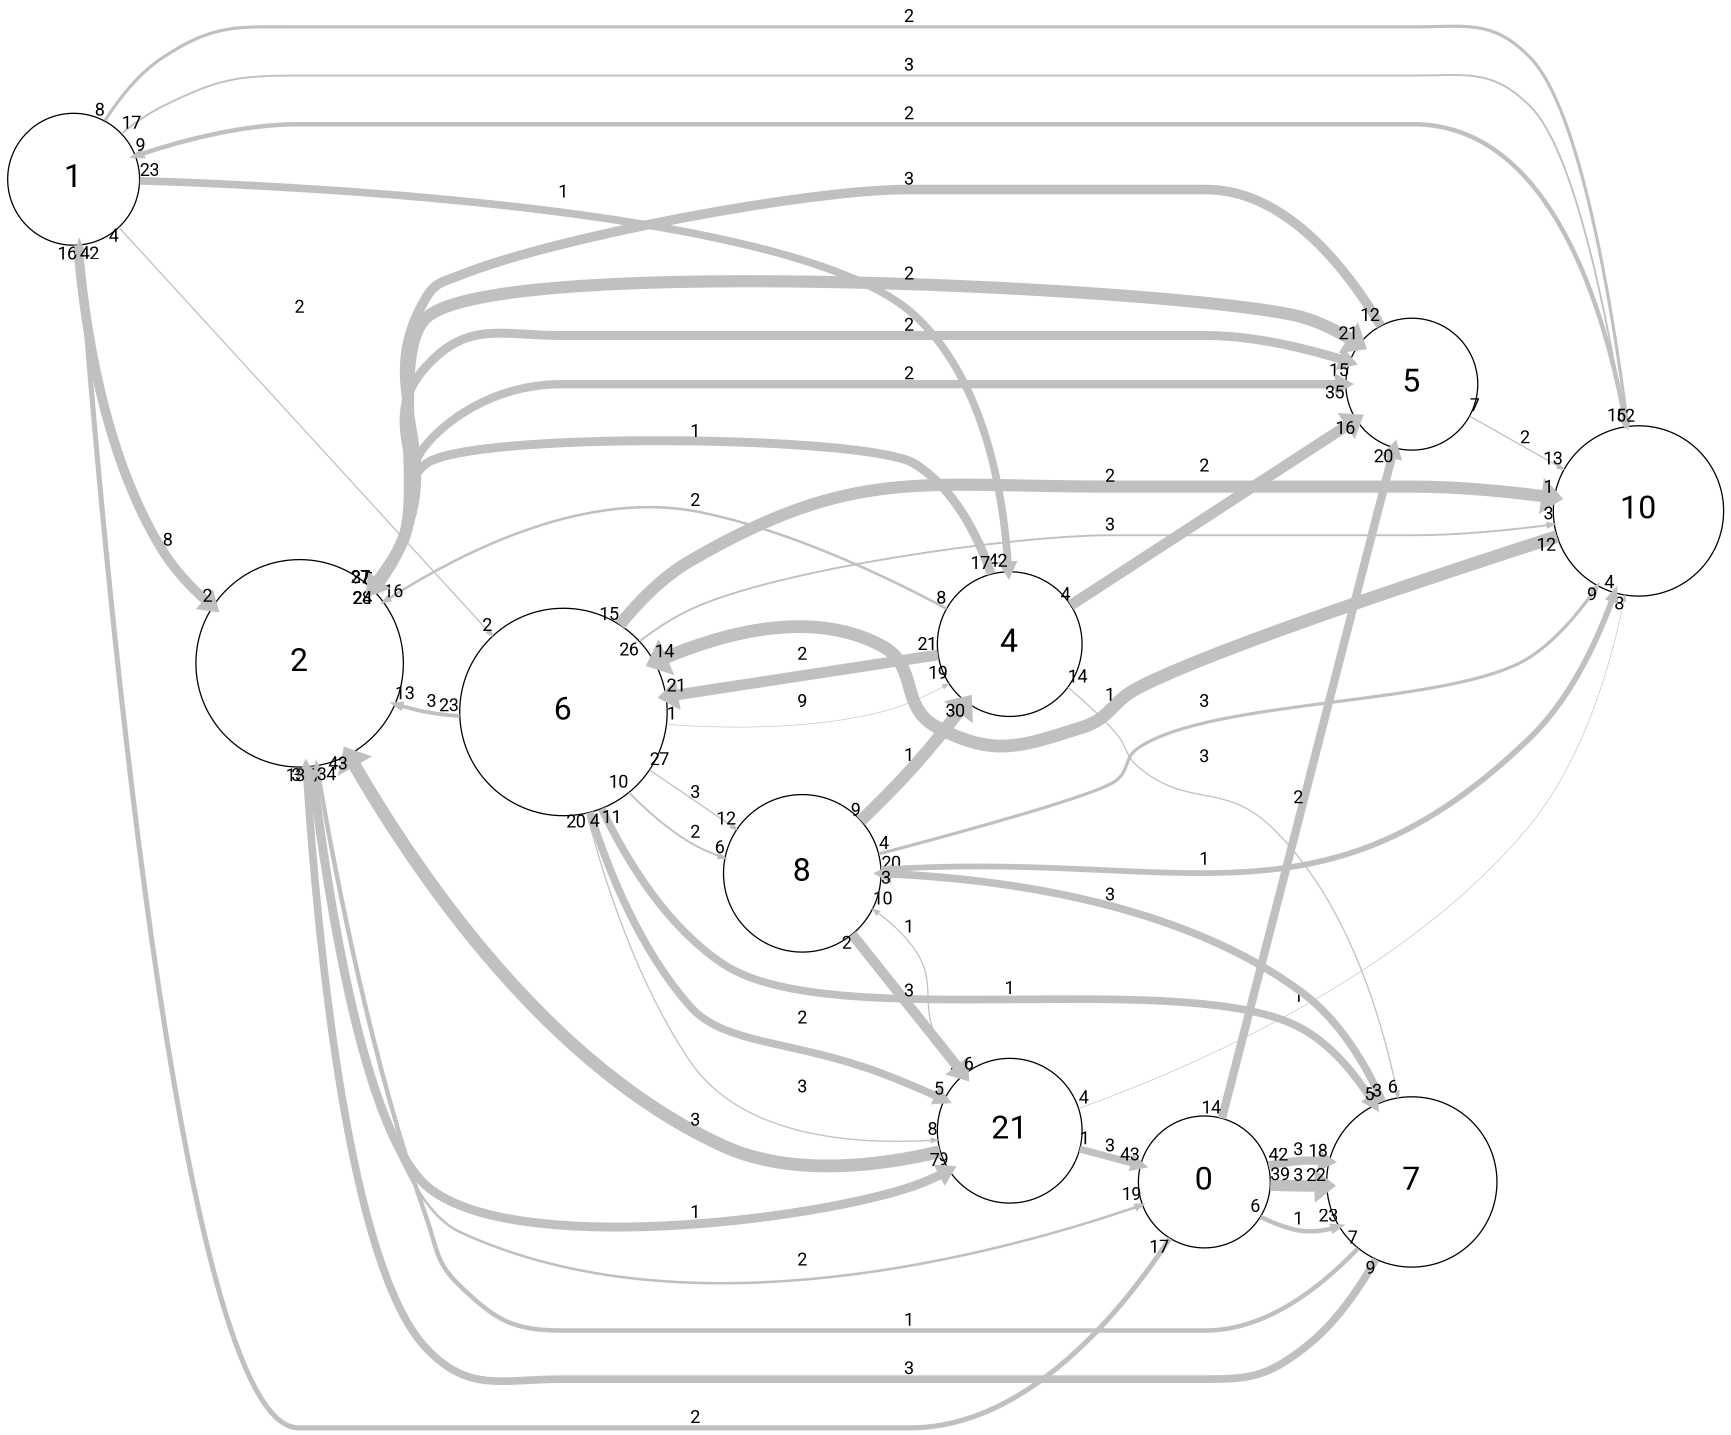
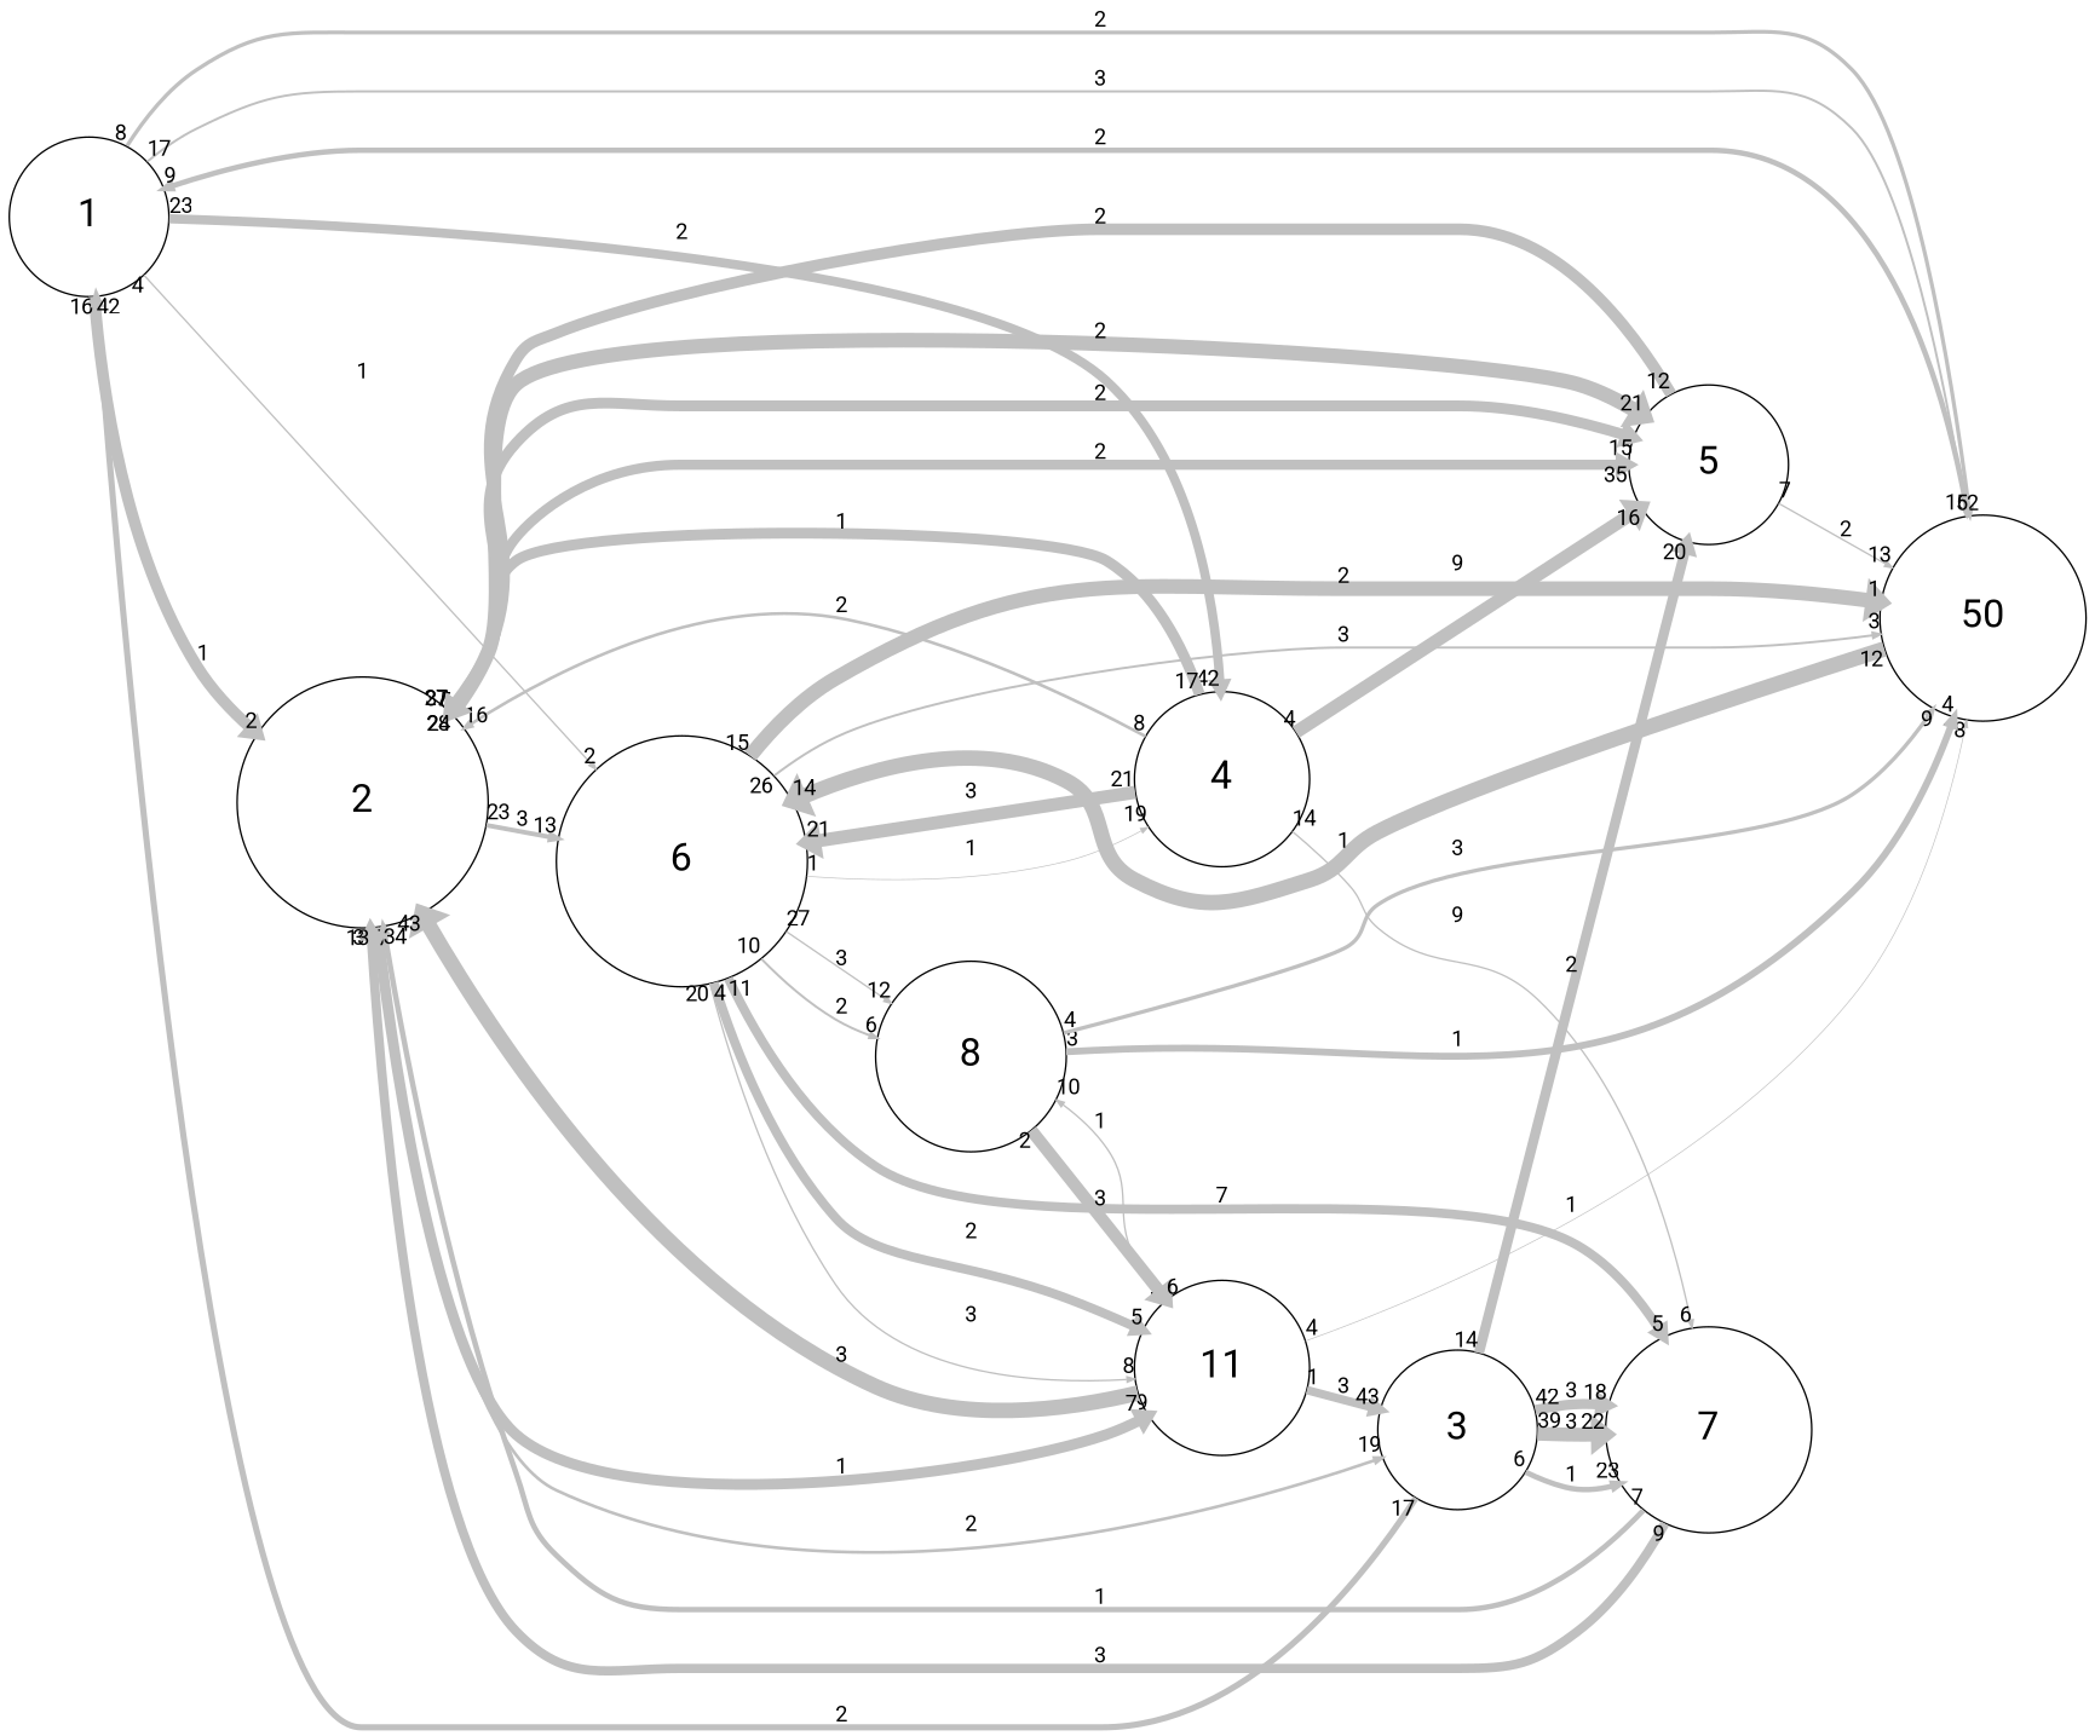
  digraph {
    fontname=Roboto
    rankdir=LR
    scale=1
    splines=spline
    node [fontname=Roboto fontsize=25 shape=circle]
    edge [arrowsize=0.5 capacity=2 color=grey fontname=Roboto from_pd=3 headlabel=2 penwidth=1.0 pt=19 splines=true taillabel=4 to_pd=1]
    n1 [height=1.4318 label=1 width=1.4318]
    n2 [height=2.25 label=2 width=2.25]
    n3 [height=1.5682 label=4 width=1.5682]
    n4 [height=2.25 label=6 width=2.25]
-   n5 [height=1.8409 label=10 width=1.8409]
-   n6 [height=1.4318 label=0 width=1.4318]
+   n5 [height=1.8409 label=50 width=1.8409]
+   n6 [height=1.4318 label=3 width=1.4318]
    n7 [height=1.4318 label=5 width=1.4318]
-   n8 [height=1.5682 label=21 width=1.5682]
+   n8 [height=1.5682 label=11 width=1.5682]
    n9 [height=1.8409 label=7 width=1.8409]
    n10 [height=1.7045 label=8 width=1.7045]
-   n1 -> n2 [capacity=1 from_pd=15 label=8 penwidth=7.5 pt=6 taillabel=16]
-   n1 -> n3 [from_pd=22 headlabel=42 label=1 penwidth=6.0 pt=9 taillabel=23 to_pd=41]
-   n1 -> n4 [label=2]
+   n1 -> n2 [capacity=1 from_pd=15 label=1 penwidth=7.5 pt=6 taillabel=16]
+   n1 -> n3 [from_pd=22 headlabel=42 label=2 penwidth=6.0 pt=9 taillabel=23 to_pd=41]
+   n1 -> n4 [label=1]
    n1 -> n5 [from_pd=7 headlabel=16 label=2 penwidth=2.5 pt=16 taillabel=8 to_pd=15]
    n1 -> n5 [capacity=3 from_pd=16 label=3 penwidth=1.5 pt=18 taillabel=17]
-   n4 -> n2 [capacity=3 from_pd=22 headlabel=13 label=3 penwidth=3.0 pt=15 taillabel=23 to_pd=12]
+   n2 -> n4 [capacity=3 from_pd=22 headlabel=13 label=3 penwidth=3.0 pt=15 taillabel=23 to_pd=12]
    n2 -> n6 [from_pd=30 headlabel=19 label=2 penwidth=2.0 pt=17 taillabel=31 to_pd=18]
    n2 -> n7 [from_pd=4 headlabel=21 label=2 penwidth=9.5 pt=2 taillabel=5 to_pd=20]
    n2 -> n7 [from_pd=27 headlabel=15 label=2 penwidth=7.0 pt=7 taillabel=28 to_pd=14]
    n2 -> n7 [from_pd=36 headlabel=35 label=2 penwidth=6.5 pt=8 taillabel=37 to_pd=34]
    n2 -> n8 [capacity=1 from_pd=6 headlabel=9 label=1 penwidth=7.0 pt=7 taillabel=7 to_pd=8]
    n3 -> n2 [capacity=1 from_pd=16 headlabel=27 label=1 penwidth=7.0 pt=7 taillabel=17 to_pd=26]
    n3 -> n2 [from_pd=7 headlabel=16 label=2 penwidth=2.0 pt=17 taillabel=8 to_pd=15]
-   n3 -> n4 [capacity=3 from_pd=20 headlabel=21 label=2 penwidth=8.5 pt=4 taillabel=21 to_pd=20]
-   n3 -> n7 [headlabel=16 label=2 penwidth=8.5 pt=4 to_pd=15]
-   n3 -> n9 [capacity=3 from_pd=13 headlabel=6 label=3 taillabel=14 to_pd=5]
-   n4 -> n3 [capacity=1 from_pd=0 headlabel=19 label=9 penwidth=0.5 pt=20 taillabel=1 to_pd=18]
+   n3 -> n4 [capacity=3 from_pd=20 headlabel=21 label=3 penwidth=8.5 pt=4 taillabel=21 to_pd=20]
+   n3 -> n7 [headlabel=16 label=9 penwidth=8.5 pt=4 to_pd=15]
+   n3 -> n9 [capacity=3 from_pd=13 headlabel=6 label=9 taillabel=14 to_pd=5]
+   n4 -> n3 [capacity=1 from_pd=0 headlabel=19 label=1 penwidth=0.5 pt=20 taillabel=1 to_pd=18]
    n4 -> n5 [from_pd=14 headlabel=1 label=2 penwidth=9.5 pt=2 taillabel=15 to_pd=0]
    n4 -> n5 [capacity=3 from_pd=25 headlabel=3 label=3 penwidth=1.5 pt=18 taillabel=26 to_pd=2]
    n4 -> n8 [capacity=3 from_pd=19 headlabel=8 label=3 taillabel=20 to_pd=7]
    n4 -> n8 [headlabel=5 label=2 penwidth=6.0 pt=9 to_pd=4]
-   n4 -> n9 [capacity=1 from_pd=10 headlabel=5 label=1 penwidth=6.0 pt=9 taillabel=11 to_pd=4]
+   n4 -> n9 [capacity=1 from_pd=10 headlabel=5 label=7 penwidth=6.0 pt=9 taillabel=11 to_pd=4]
    n4 -> n10 [from_pd=9 headlabel=6 label=2 penwidth=1.5 pt=18 taillabel=10 to_pd=5]
    n4 -> n10 [capacity=3 from_pd=26 headlabel=12 label=3 taillabel=27 to_pd=11]
    n5 -> n1 [from_pd=4 headlabel=9 label=2 penwidth=3.5 pt=14 taillabel=5 to_pd=8]
    n5 -> n4 [capacity=1 from_pd=11 headlabel=14 label=1 penwidth=10.0 pt=1 taillabel=12 to_pd=13]
    n6 -> n1 [from_pd=16 headlabel=42 label=2 penwidth=4.0 pt=13 taillabel=17 to_pd=41]
    n6 -> n7 [from_pd=13 headlabel=20 label=2 penwidth=6.5 pt=8 taillabel=14 to_pd=19]
    n6 -> n9 [capacity=1 from_pd=5 headlabel=23 label=1 penwidth=3.5 pt=14 taillabel=6 to_pd=22]
    n6 -> n9 [capacity=3 from_pd=41 headlabel=18 label=3 penwidth=6.5 pt=8 taillabel=42 to_pd=17]
    n6 -> n9 [capacity=3 from_pd=38 headlabel=22 label=3 penwidth=9.0 pt=3 taillabel=39 to_pd=21]
-   n7 -> n2 [capacity=3 from_pd=11 headlabel=24 label=3 penwidth=7.5 pt=6 taillabel=12 to_pd=23]
+   n7 -> n2 [capacity=3 from_pd=11 headlabel=24 label=2 penwidth=7.5 pt=6 taillabel=12 to_pd=23]
    n7 -> n5 [from_pd=6 headlabel=13 label=2 taillabel=7 to_pd=12]
    n8 -> n2 [capacity=3 from_pd=6 headlabel=43 label=3 penwidth=10.0 pt=1 taillabel=7 to_pd=42]
    n8 -> n5 [capacity=1 headlabel=18 label=1 penwidth=0.5 pt=20 to_pd=17]
    n8 -> n6 [capacity=3 from_pd=0 headlabel=43 label=3 penwidth=5.5 pt=10 taillabel=1 to_pd=42]
    n8 -> n10 [capacity=1 from_pd=2 headlabel=10 label=1 taillabel=3 to_pd=9]
    n9 -> n2 [capacity=3 from_pd=8 headlabel=13 label=3 penwidth=6.0 pt=9 taillabel=9 to_pd=12]
    n9 -> n2 [capacity=1 from_pd=6 headlabel=34 label=1 penwidth=3.5 pt=14 taillabel=7 to_pd=33]
-   n9 -> n10 [capacity=3 from_pd=2 headlabel=20 label=3 penwidth=6.0 pt=9 taillabel=3 to_pd=19]
-   n10 -> n3 [capacity=1 from_pd=8 headlabel=30 label=1 penwidth=9.5 pt=2 taillabel=9 to_pd=29]
    n10 -> n5 [capacity=1 from_pd=2 headlabel=4 label=1 penwidth=4.5 pt=12 taillabel=3 to_pd=3]
    n10 -> n5 [capacity=3 headlabel=9 label=3 penwidth=2.5 pt=16 to_pd=8]
    n10 -> n8 [capacity=3 from_pd=1 headlabel=6 label=3 penwidth=8.0 pt=5 taillabel=2 to_pd=5]
  }
